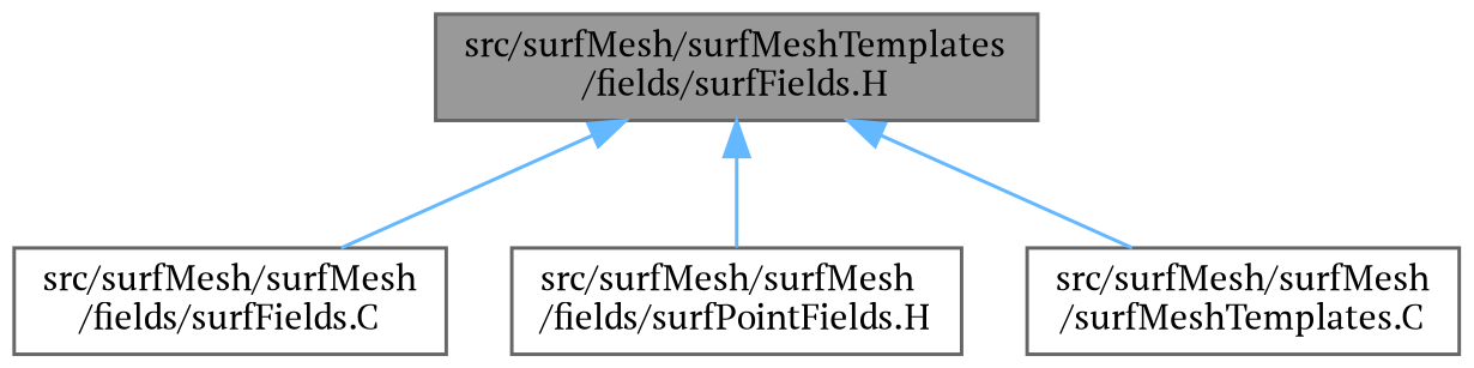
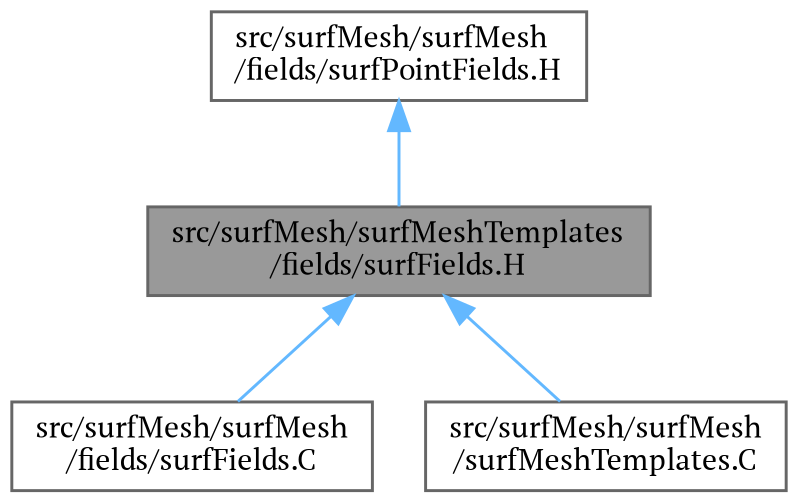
  digraph {
    fontname="PT Serif"
    node [color=grey40 fillcolor=white fontname="PT Serif" fontsize=10 shape=box style=filled]
    edge [color=steelblue1 dir=back fontname="PT Serif" fontsize=10 labelfontname=Helvetica labelfontsize=10 style=solid]
    n1 [color=gray40 fillcolor=grey60 fontcolor=black height=0.2 label="src/surfMesh/surfMeshTemplates\l/fields/surfFields.H" width=0.4]
    n2 [height=0.2 label="src/surfMesh/surfMesh\l/fields/surfFields.C" width=0.4]
    n3 [height=0.2 label="src/surfMesh/surfMesh\l/fields/surfPointFields.H" width=0.4]
    n4 [height=0.2 label="src/surfMesh/surfMesh\l/surfMeshTemplates.C" width=0.4]
    n1 -> n2
-   n1 -> n3
+   n3 -> n1
    n1 -> n4
  }
